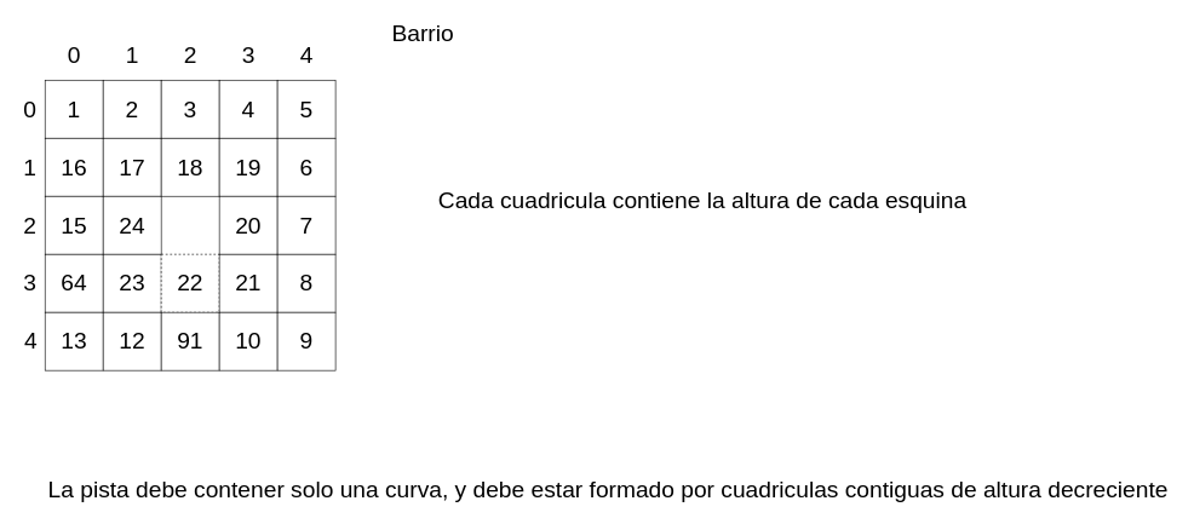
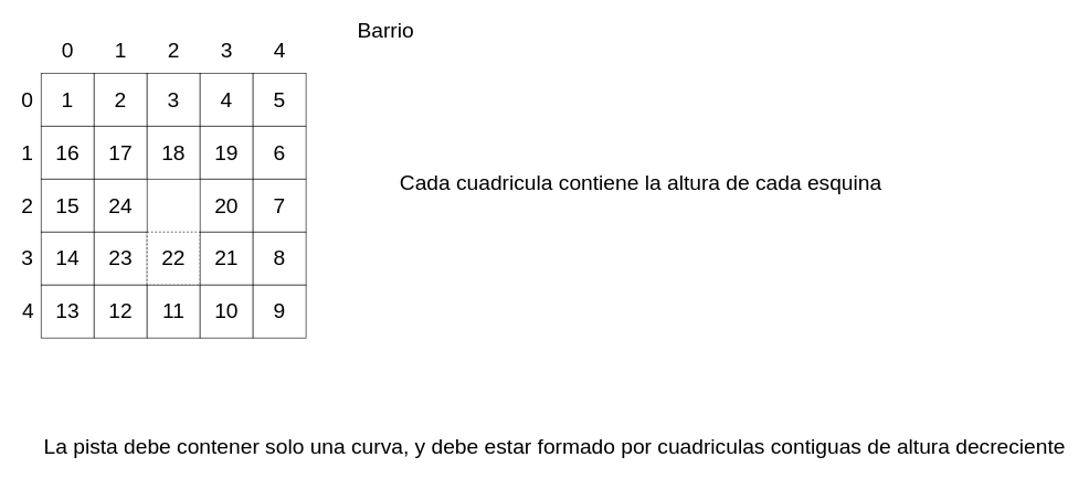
  <mxCell id="0" />
  <mxCell id="1" parent="0" />
  <mxCell id="2" value="Barrio" style="text;html=1;align=center;verticalAlign=middle;resizable=0;points=[];autosize=1;strokeColor=none;fillColor=none;fontSize=32;" vertex="1" parent="1"><mxGeometry x="526" y="20" width="110" height="50" as="geometry" /></mxCell>
  <mxCell id="3" value="1" style="whiteSpace=wrap;html=1;aspect=fixed;fontSize=32;" vertex="1" parent="1"><mxGeometry x="61" y="110" width="80" height="80" as="geometry" /></mxCell>
  <mxCell id="4" value="16" style="whiteSpace=wrap;html=1;aspect=fixed;fontSize=32;" vertex="1" parent="1"><mxGeometry x="61" y="190" width="80" height="80" as="geometry" /></mxCell>
  <mxCell id="5" value="15" style="whiteSpace=wrap;html=1;aspect=fixed;fontSize=32;" vertex="1" parent="1"><mxGeometry x="61" y="270" width="80" height="80" as="geometry" /></mxCell>
- <mxCell id="6" value="64" style="whiteSpace=wrap;html=1;aspect=fixed;fontSize=32;" vertex="1" parent="1"><mxGeometry x="61" y="350" width="80" height="80" as="geometry" /></mxCell>
+ <mxCell id="6" value="14" style="whiteSpace=wrap;html=1;aspect=fixed;fontSize=32;" vertex="1" parent="1"><mxGeometry x="61" y="350" width="80" height="80" as="geometry" /></mxCell>
  <mxCell id="7" value="13" style="whiteSpace=wrap;html=1;aspect=fixed;fontSize=32;" vertex="1" parent="1"><mxGeometry x="61" y="430" width="80" height="80" as="geometry" /></mxCell>
  <mxCell id="8" value="2" style="whiteSpace=wrap;html=1;aspect=fixed;fontSize=32;" vertex="1" parent="1"><mxGeometry x="141" y="110" width="80" height="80" as="geometry" /></mxCell>
  <mxCell id="9" value="17" style="whiteSpace=wrap;html=1;aspect=fixed;fontSize=32;" vertex="1" parent="1"><mxGeometry x="141" y="190" width="80" height="80" as="geometry" /></mxCell>
  <mxCell id="10" value="24" style="whiteSpace=wrap;html=1;aspect=fixed;fontSize=32;" vertex="1" parent="1"><mxGeometry x="141" y="270" width="80" height="80" as="geometry" /></mxCell>
  <mxCell id="11" value="23" style="whiteSpace=wrap;html=1;aspect=fixed;fontSize=32;" vertex="1" parent="1"><mxGeometry x="141" y="350" width="80" height="80" as="geometry" /></mxCell>
  <mxCell id="12" value="12" style="whiteSpace=wrap;html=1;aspect=fixed;fontSize=32;" vertex="1" parent="1"><mxGeometry x="141" y="430" width="80" height="80" as="geometry" /></mxCell>
  <mxCell id="13" value="3" style="whiteSpace=wrap;html=1;aspect=fixed;fontSize=32;" vertex="1" parent="1"><mxGeometry x="221" y="110" width="80" height="80" as="geometry" /></mxCell>
  <mxCell id="14" value="18" style="whiteSpace=wrap;html=1;aspect=fixed;fontSize=32;" vertex="1" parent="1"><mxGeometry x="221" y="190" width="80" height="80" as="geometry" /></mxCell>
  <mxCell id="15" value="22" style="whiteSpace=wrap;html=1;aspect=fixed;fontSize=32;dashed=1;" vertex="1" parent="1"><mxGeometry x="221" y="350" width="80" height="80" as="geometry" /></mxCell>
- <mxCell id="16" value="91" style="whiteSpace=wrap;html=1;aspect=fixed;fontSize=32;" vertex="1" parent="1"><mxGeometry x="221" y="430" width="80" height="80" as="geometry" /></mxCell>
+ <mxCell id="16" value="11" style="whiteSpace=wrap;html=1;aspect=fixed;fontSize=32;" vertex="1" parent="1"><mxGeometry x="221" y="430" width="80" height="80" as="geometry" /></mxCell>
  <mxCell id="17" value="4" style="whiteSpace=wrap;html=1;aspect=fixed;fontSize=32;" vertex="1" parent="1"><mxGeometry x="301" y="110" width="80" height="80" as="geometry" /></mxCell>
  <mxCell id="18" value="19" style="whiteSpace=wrap;html=1;aspect=fixed;fontSize=32;" vertex="1" parent="1"><mxGeometry x="301" y="190" width="80" height="80" as="geometry" /></mxCell>
  <mxCell id="19" value="20" style="whiteSpace=wrap;html=1;aspect=fixed;fontSize=32;" vertex="1" parent="1"><mxGeometry x="301" y="270" width="80" height="80" as="geometry" /></mxCell>
  <mxCell id="20" value="21" style="whiteSpace=wrap;html=1;aspect=fixed;fontSize=32;" vertex="1" parent="1"><mxGeometry x="301" y="350" width="80" height="80" as="geometry" /></mxCell>
  <mxCell id="21" value="10" style="whiteSpace=wrap;html=1;aspect=fixed;fontSize=32;" vertex="1" parent="1"><mxGeometry x="301" y="430" width="80" height="80" as="geometry" /></mxCell>
  <mxCell id="22" value="5" style="whiteSpace=wrap;html=1;aspect=fixed;fontSize=32;" vertex="1" parent="1"><mxGeometry x="381" y="110" width="80" height="80" as="geometry" /></mxCell>
  <mxCell id="23" value="6" style="whiteSpace=wrap;html=1;aspect=fixed;fontSize=32;" vertex="1" parent="1"><mxGeometry x="381" y="190" width="80" height="80" as="geometry" /></mxCell>
  <mxCell id="24" value="7" style="whiteSpace=wrap;html=1;aspect=fixed;fontSize=32;" vertex="1" parent="1"><mxGeometry x="381" y="270" width="80" height="80" as="geometry" /></mxCell>
  <mxCell id="25" value="8" style="whiteSpace=wrap;html=1;aspect=fixed;fontSize=32;" vertex="1" parent="1"><mxGeometry x="381" y="350" width="80" height="80" as="geometry" /></mxCell>
  <mxCell id="26" value="9" style="whiteSpace=wrap;html=1;aspect=fixed;fontSize=32;" vertex="1" parent="1"><mxGeometry x="381" y="430" width="80" height="80" as="geometry" /></mxCell>
  <mxCell id="27" value="Cada cuadricula contiene la altura de cada esquina" style="text;html=1;align=center;verticalAlign=middle;resizable=0;points=[];autosize=1;strokeColor=none;fillColor=none;fontSize=32;" vertex="1" parent="1"><mxGeometry x="591" y="250" width="750" height="50" as="geometry" /></mxCell>
  <mxCell id="28" value="La pista debe contener solo una curva, y debe estar formado por cuadriculas contiguas de altura decreciente&lt;br&gt;" style="text;html=1;align=center;verticalAlign=middle;resizable=0;points=[];autosize=1;strokeColor=none;fillColor=none;fontSize=32;" vertex="1" parent="1"><mxGeometry x="51" y="650" width="1570" height="50" as="geometry" /></mxCell>
  <mxCell id="29" value="0" style="text;html=1;align=center;verticalAlign=middle;resizable=0;points=[];autosize=1;strokeColor=none;fillColor=none;fontSize=32;" vertex="1" parent="1"><mxGeometry x="81" y="50" width="40" height="50" as="geometry" /></mxCell>
  <mxCell id="30" value="1" style="text;html=1;align=center;verticalAlign=middle;resizable=0;points=[];autosize=1;strokeColor=none;fillColor=none;fontSize=32;" vertex="1" parent="1"><mxGeometry x="161" y="50" width="40" height="50" as="geometry" /></mxCell>
  <mxCell id="31" value="2" style="text;html=1;align=center;verticalAlign=middle;resizable=0;points=[];autosize=1;strokeColor=none;fillColor=none;fontSize=32;" vertex="1" parent="1"><mxGeometry x="241" y="50" width="40" height="50" as="geometry" /></mxCell>
  <mxCell id="32" value="3" style="text;html=1;align=center;verticalAlign=middle;resizable=0;points=[];autosize=1;strokeColor=none;fillColor=none;fontSize=32;" vertex="1" parent="1"><mxGeometry x="321" y="50" width="40" height="50" as="geometry" /></mxCell>
  <mxCell id="33" value="4" style="text;html=1;align=center;verticalAlign=middle;resizable=0;points=[];autosize=1;strokeColor=none;fillColor=none;fontSize=32;" vertex="1" parent="1"><mxGeometry x="401" y="50" width="40" height="50" as="geometry" /></mxCell>
  <mxCell id="34" value="0" style="text;html=1;align=center;verticalAlign=middle;resizable=0;points=[];autosize=1;strokeColor=none;fillColor=none;fontSize=32;" vertex="1" parent="1"><mxGeometry x="20" y="125" width="40" height="50" as="geometry" /></mxCell>
  <mxCell id="35" value="1" style="text;html=1;align=center;verticalAlign=middle;resizable=0;points=[];autosize=1;strokeColor=none;fillColor=none;fontSize=32;" vertex="1" parent="1"><mxGeometry x="20" y="205" width="40" height="50" as="geometry" /></mxCell>
  <mxCell id="36" value="2" style="text;html=1;align=center;verticalAlign=middle;resizable=0;points=[];autosize=1;strokeColor=none;fillColor=none;fontSize=32;" vertex="1" parent="1"><mxGeometry x="20" y="285" width="40" height="50" as="geometry" /></mxCell>
  <mxCell id="37" value="4" style="text;html=1;align=center;verticalAlign=middle;resizable=0;points=[];autosize=1;strokeColor=none;fillColor=none;fontSize=32;" vertex="1" parent="1"><mxGeometry x="21" y="445" width="40" height="50" as="geometry" /></mxCell>
  <mxCell id="38" value="3" style="text;html=1;align=center;verticalAlign=middle;resizable=0;points=[];autosize=1;strokeColor=none;fillColor=none;fontSize=32;" vertex="1" parent="1"><mxGeometry x="20" y="365" width="40" height="50" as="geometry" /></mxCell>
